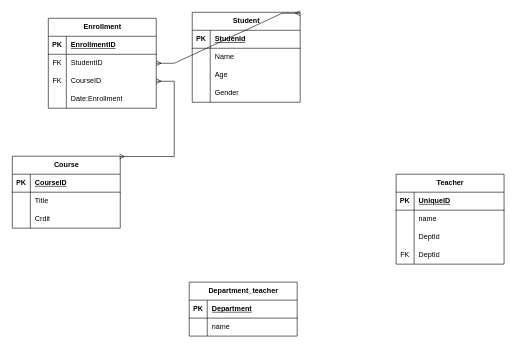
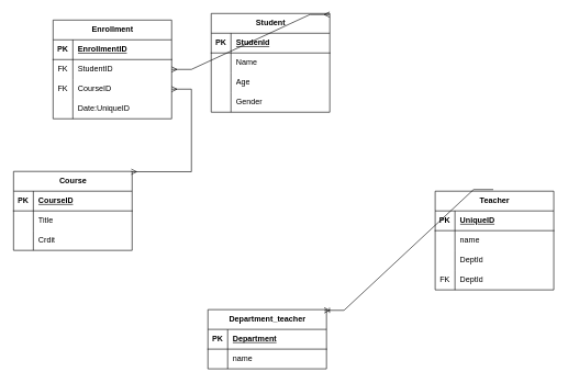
  <mxCell id="0" />
  <mxCell id="1" parent="0" />
  <mxCell id="2" value="Student" style="shape=table;startSize=30;container=1;collapsible=1;childLayout=tableLayout;fixedRows=1;rowLines=0;fontStyle=1;align=center;resizeLast=1;html=1;" vertex="1" parent="1"><mxGeometry x="320" y="20" width="180" height="150" as="geometry" /></mxCell>
  <mxCell id="3" value="" style="shape=tableRow;horizontal=0;startSize=0;swimlaneHead=0;swimlaneBody=0;fillColor=none;collapsible=0;dropTarget=0;points=[[0,0.5],[1,0.5]];portConstraint=eastwest;top=0;left=0;right=0;bottom=1;" vertex="1" parent="2"><mxGeometry y="30" width="180" height="30" as="geometry" /></mxCell>
  <mxCell id="4" value="PK" style="shape=partialRectangle;connectable=0;fillColor=none;top=0;left=0;bottom=0;right=0;fontStyle=1;overflow=hidden;whiteSpace=wrap;html=1;" vertex="1" parent="3"><mxGeometry width="30" height="30" as="geometry"><mxRectangle width="30" height="30" as="alternateBounds" /></mxGeometry></mxCell>
  <mxCell id="5" value="StudenId" style="shape=partialRectangle;connectable=0;fillColor=none;top=0;left=0;bottom=0;right=0;align=left;spacingLeft=6;fontStyle=5;overflow=hidden;whiteSpace=wrap;html=1;" vertex="1" parent="3"><mxGeometry x="30" width="150" height="30" as="geometry"><mxRectangle width="150" height="30" as="alternateBounds" /></mxGeometry></mxCell>
  <mxCell id="6" value="" style="shape=tableRow;horizontal=0;startSize=0;swimlaneHead=0;swimlaneBody=0;fillColor=none;collapsible=0;dropTarget=0;points=[[0,0.5],[1,0.5]];portConstraint=eastwest;top=0;left=0;right=0;bottom=0;" vertex="1" parent="2"><mxGeometry y="60" width="180" height="30" as="geometry" /></mxCell>
  <mxCell id="7" value="" style="shape=partialRectangle;connectable=0;fillColor=none;top=0;left=0;bottom=0;right=0;editable=1;overflow=hidden;whiteSpace=wrap;html=1;" vertex="1" parent="6"><mxGeometry width="30" height="30" as="geometry"><mxRectangle width="30" height="30" as="alternateBounds" /></mxGeometry></mxCell>
  <mxCell id="8" value="Name" style="shape=partialRectangle;connectable=0;fillColor=none;top=0;left=0;bottom=0;right=0;align=left;spacingLeft=6;overflow=hidden;whiteSpace=wrap;html=1;" vertex="1" parent="6"><mxGeometry x="30" width="150" height="30" as="geometry"><mxRectangle width="150" height="30" as="alternateBounds" /></mxGeometry></mxCell>
  <mxCell id="9" value="" style="shape=tableRow;horizontal=0;startSize=0;swimlaneHead=0;swimlaneBody=0;fillColor=none;collapsible=0;dropTarget=0;points=[[0,0.5],[1,0.5]];portConstraint=eastwest;top=0;left=0;right=0;bottom=0;" vertex="1" parent="2"><mxGeometry y="90" width="180" height="30" as="geometry" /></mxCell>
  <mxCell id="10" value="" style="shape=partialRectangle;connectable=0;fillColor=none;top=0;left=0;bottom=0;right=0;editable=1;overflow=hidden;whiteSpace=wrap;html=1;" vertex="1" parent="9"><mxGeometry width="30" height="30" as="geometry"><mxRectangle width="30" height="30" as="alternateBounds" /></mxGeometry></mxCell>
  <mxCell id="11" value="Age" style="shape=partialRectangle;connectable=0;fillColor=none;top=0;left=0;bottom=0;right=0;align=left;spacingLeft=6;overflow=hidden;whiteSpace=wrap;html=1;" vertex="1" parent="9"><mxGeometry x="30" width="150" height="30" as="geometry"><mxRectangle width="150" height="30" as="alternateBounds" /></mxGeometry></mxCell>
  <mxCell id="12" value="" style="shape=tableRow;horizontal=0;startSize=0;swimlaneHead=0;swimlaneBody=0;fillColor=none;collapsible=0;dropTarget=0;points=[[0,0.5],[1,0.5]];portConstraint=eastwest;top=0;left=0;right=0;bottom=0;" vertex="1" parent="2"><mxGeometry y="120" width="180" height="30" as="geometry" /></mxCell>
  <mxCell id="13" value="" style="shape=partialRectangle;connectable=0;fillColor=none;top=0;left=0;bottom=0;right=0;editable=1;overflow=hidden;whiteSpace=wrap;html=1;" vertex="1" parent="12"><mxGeometry width="30" height="30" as="geometry"><mxRectangle width="30" height="30" as="alternateBounds" /></mxGeometry></mxCell>
  <mxCell id="14" value="Gender" style="shape=partialRectangle;connectable=0;fillColor=none;top=0;left=0;bottom=0;right=0;align=left;spacingLeft=6;overflow=hidden;whiteSpace=wrap;html=1;" vertex="1" parent="12"><mxGeometry x="30" width="150" height="30" as="geometry"><mxRectangle width="150" height="30" as="alternateBounds" /></mxGeometry></mxCell>
  <mxCell id="15" value="Course" style="shape=table;startSize=30;container=1;collapsible=1;childLayout=tableLayout;fixedRows=1;rowLines=0;fontStyle=1;align=center;resizeLast=1;html=1;" vertex="1" parent="1"><mxGeometry x="20" y="260" width="180" height="120" as="geometry" /></mxCell>
  <mxCell id="16" value="" style="shape=tableRow;horizontal=0;startSize=0;swimlaneHead=0;swimlaneBody=0;fillColor=none;collapsible=0;dropTarget=0;points=[[0,0.5],[1,0.5]];portConstraint=eastwest;top=0;left=0;right=0;bottom=1;" vertex="1" parent="15"><mxGeometry y="30" width="180" height="30" as="geometry" /></mxCell>
  <mxCell id="17" value="PK" style="shape=partialRectangle;connectable=0;fillColor=none;top=0;left=0;bottom=0;right=0;fontStyle=1;overflow=hidden;whiteSpace=wrap;html=1;" vertex="1" parent="16"><mxGeometry width="30" height="30" as="geometry"><mxRectangle width="30" height="30" as="alternateBounds" /></mxGeometry></mxCell>
  <mxCell id="18" value="CourseID" style="shape=partialRectangle;connectable=0;fillColor=none;top=0;left=0;bottom=0;right=0;align=left;spacingLeft=6;fontStyle=5;overflow=hidden;whiteSpace=wrap;html=1;" vertex="1" parent="16"><mxGeometry x="30" width="150" height="30" as="geometry"><mxRectangle width="150" height="30" as="alternateBounds" /></mxGeometry></mxCell>
  <mxCell id="19" value="" style="shape=tableRow;horizontal=0;startSize=0;swimlaneHead=0;swimlaneBody=0;fillColor=none;collapsible=0;dropTarget=0;points=[[0,0.5],[1,0.5]];portConstraint=eastwest;top=0;left=0;right=0;bottom=0;" vertex="1" parent="15"><mxGeometry y="60" width="180" height="30" as="geometry" /></mxCell>
  <mxCell id="20" value="" style="shape=partialRectangle;connectable=0;fillColor=none;top=0;left=0;bottom=0;right=0;editable=1;overflow=hidden;whiteSpace=wrap;html=1;" vertex="1" parent="19"><mxGeometry width="30" height="30" as="geometry"><mxRectangle width="30" height="30" as="alternateBounds" /></mxGeometry></mxCell>
  <mxCell id="21" value="Title" style="shape=partialRectangle;connectable=0;fillColor=none;top=0;left=0;bottom=0;right=0;align=left;spacingLeft=6;overflow=hidden;whiteSpace=wrap;html=1;" vertex="1" parent="19"><mxGeometry x="30" width="150" height="30" as="geometry"><mxRectangle width="150" height="30" as="alternateBounds" /></mxGeometry></mxCell>
  <mxCell id="22" value="" style="shape=tableRow;horizontal=0;startSize=0;swimlaneHead=0;swimlaneBody=0;fillColor=none;collapsible=0;dropTarget=0;points=[[0,0.5],[1,0.5]];portConstraint=eastwest;top=0;left=0;right=0;bottom=0;" vertex="1" parent="15"><mxGeometry y="90" width="180" height="30" as="geometry" /></mxCell>
  <mxCell id="23" value="" style="shape=partialRectangle;connectable=0;fillColor=none;top=0;left=0;bottom=0;right=0;editable=1;overflow=hidden;whiteSpace=wrap;html=1;" vertex="1" parent="22"><mxGeometry width="30" height="30" as="geometry"><mxRectangle width="30" height="30" as="alternateBounds" /></mxGeometry></mxCell>
  <mxCell id="24" value="Crdit" style="shape=partialRectangle;connectable=0;fillColor=none;top=0;left=0;bottom=0;right=0;align=left;spacingLeft=6;overflow=hidden;whiteSpace=wrap;html=1;" vertex="1" parent="22"><mxGeometry x="30" width="150" height="30" as="geometry"><mxRectangle width="150" height="30" as="alternateBounds" /></mxGeometry></mxCell>
  <mxCell id="25" value="Teacher" style="shape=table;startSize=30;container=1;collapsible=1;childLayout=tableLayout;fixedRows=1;rowLines=0;fontStyle=1;align=center;resizeLast=1;html=1;" vertex="1" parent="1"><mxGeometry x="660" y="290" width="180" height="150" as="geometry" /></mxCell>
  <mxCell id="26" value="" style="shape=tableRow;horizontal=0;startSize=0;swimlaneHead=0;swimlaneBody=0;fillColor=none;collapsible=0;dropTarget=0;points=[[0,0.5],[1,0.5]];portConstraint=eastwest;top=0;left=0;right=0;bottom=1;" vertex="1" parent="25"><mxGeometry y="30" width="180" height="30" as="geometry" /></mxCell>
  <mxCell id="27" value="PK" style="shape=partialRectangle;connectable=0;fillColor=none;top=0;left=0;bottom=0;right=0;fontStyle=1;overflow=hidden;whiteSpace=wrap;html=1;" vertex="1" parent="26"><mxGeometry width="30" height="30" as="geometry"><mxRectangle width="30" height="30" as="alternateBounds" /></mxGeometry></mxCell>
  <mxCell id="28" value="UniqueID" style="shape=partialRectangle;connectable=0;fillColor=none;top=0;left=0;bottom=0;right=0;align=left;spacingLeft=6;fontStyle=5;overflow=hidden;whiteSpace=wrap;html=1;" vertex="1" parent="26"><mxGeometry x="30" width="150" height="30" as="geometry"><mxRectangle width="150" height="30" as="alternateBounds" /></mxGeometry></mxCell>
  <mxCell id="29" value="" style="shape=tableRow;horizontal=0;startSize=0;swimlaneHead=0;swimlaneBody=0;fillColor=none;collapsible=0;dropTarget=0;points=[[0,0.5],[1,0.5]];portConstraint=eastwest;top=0;left=0;right=0;bottom=0;" vertex="1" parent="25"><mxGeometry y="60" width="180" height="30" as="geometry" /></mxCell>
  <mxCell id="30" value="" style="shape=partialRectangle;connectable=0;fillColor=none;top=0;left=0;bottom=0;right=0;editable=1;overflow=hidden;whiteSpace=wrap;html=1;" vertex="1" parent="29"><mxGeometry width="30" height="30" as="geometry"><mxRectangle width="30" height="30" as="alternateBounds" /></mxGeometry></mxCell>
  <mxCell id="31" value="name" style="shape=partialRectangle;connectable=0;fillColor=none;top=0;left=0;bottom=0;right=0;align=left;spacingLeft=6;overflow=hidden;whiteSpace=wrap;html=1;" vertex="1" parent="29"><mxGeometry x="30" width="150" height="30" as="geometry"><mxRectangle width="150" height="30" as="alternateBounds" /></mxGeometry></mxCell>
  <mxCell id="32" value="" style="shape=tableRow;horizontal=0;startSize=0;swimlaneHead=0;swimlaneBody=0;fillColor=none;collapsible=0;dropTarget=0;points=[[0,0.5],[1,0.5]];portConstraint=eastwest;top=0;left=0;right=0;bottom=0;" vertex="1" parent="25"><mxGeometry y="90" width="180" height="30" as="geometry" /></mxCell>
  <mxCell id="33" value="" style="shape=partialRectangle;connectable=0;fillColor=none;top=0;left=0;bottom=0;right=0;editable=1;overflow=hidden;whiteSpace=wrap;html=1;" vertex="1" parent="32"><mxGeometry width="30" height="30" as="geometry"><mxRectangle width="30" height="30" as="alternateBounds" /></mxGeometry></mxCell>
  <mxCell id="34" value="DeptId" style="shape=partialRectangle;connectable=0;fillColor=none;top=0;left=0;bottom=0;right=0;align=left;spacingLeft=6;overflow=hidden;whiteSpace=wrap;html=1;" vertex="1" parent="32"><mxGeometry x="30" width="150" height="30" as="geometry"><mxRectangle width="150" height="30" as="alternateBounds" /></mxGeometry></mxCell>
  <mxCell id="35" value="" style="shape=tableRow;horizontal=0;startSize=0;swimlaneHead=0;swimlaneBody=0;fillColor=none;collapsible=0;dropTarget=0;points=[[0,0.5],[1,0.5]];portConstraint=eastwest;top=0;left=0;right=0;bottom=0;" vertex="1" parent="25"><mxGeometry y="120" width="180" height="30" as="geometry" /></mxCell>
  <mxCell id="36" value="FK" style="shape=partialRectangle;connectable=0;fillColor=none;top=0;left=0;bottom=0;right=0;editable=1;overflow=hidden;whiteSpace=wrap;html=1;" vertex="1" parent="35"><mxGeometry width="30" height="30" as="geometry"><mxRectangle width="30" height="30" as="alternateBounds" /></mxGeometry></mxCell>
  <mxCell id="37" value="DeptId" style="shape=partialRectangle;connectable=0;fillColor=none;top=0;left=0;bottom=0;right=0;align=left;spacingLeft=6;overflow=hidden;whiteSpace=wrap;html=1;" vertex="1" parent="35"><mxGeometry x="30" width="150" height="30" as="geometry"><mxRectangle width="150" height="30" as="alternateBounds" /></mxGeometry></mxCell>
  <mxCell id="38" value="Department_teacher" style="shape=table;startSize=30;container=1;collapsible=1;childLayout=tableLayout;fixedRows=1;rowLines=0;fontStyle=1;align=center;resizeLast=1;html=1;" vertex="1" parent="1"><mxGeometry x="315" y="470" width="180" height="90" as="geometry" /></mxCell>
  <mxCell id="39" value="" style="shape=tableRow;horizontal=0;startSize=0;swimlaneHead=0;swimlaneBody=0;fillColor=none;collapsible=0;dropTarget=0;points=[[0,0.5],[1,0.5]];portConstraint=eastwest;top=0;left=0;right=0;bottom=1;" vertex="1" parent="38"><mxGeometry y="30" width="180" height="30" as="geometry" /></mxCell>
  <mxCell id="40" value="PK" style="shape=partialRectangle;connectable=0;fillColor=none;top=0;left=0;bottom=0;right=0;fontStyle=1;overflow=hidden;whiteSpace=wrap;html=1;" vertex="1" parent="39"><mxGeometry width="30" height="30" as="geometry"><mxRectangle width="30" height="30" as="alternateBounds" /></mxGeometry></mxCell>
  <mxCell id="41" value="Department" style="shape=partialRectangle;connectable=0;fillColor=none;top=0;left=0;bottom=0;right=0;align=left;spacingLeft=6;fontStyle=5;overflow=hidden;whiteSpace=wrap;html=1;" vertex="1" parent="39"><mxGeometry x="30" width="150" height="30" as="geometry"><mxRectangle width="150" height="30" as="alternateBounds" /></mxGeometry></mxCell>
  <mxCell id="42" value="" style="shape=tableRow;horizontal=0;startSize=0;swimlaneHead=0;swimlaneBody=0;fillColor=none;collapsible=0;dropTarget=0;points=[[0,0.5],[1,0.5]];portConstraint=eastwest;top=0;left=0;right=0;bottom=0;" vertex="1" parent="38"><mxGeometry y="60" width="180" height="30" as="geometry" /></mxCell>
  <mxCell id="43" value="" style="shape=partialRectangle;connectable=0;fillColor=none;top=0;left=0;bottom=0;right=0;editable=1;overflow=hidden;whiteSpace=wrap;html=1;" vertex="1" parent="42"><mxGeometry width="30" height="30" as="geometry"><mxRectangle width="30" height="30" as="alternateBounds" /></mxGeometry></mxCell>
  <mxCell id="44" value="name" style="shape=partialRectangle;connectable=0;fillColor=none;top=0;left=0;bottom=0;right=0;align=left;spacingLeft=6;overflow=hidden;whiteSpace=wrap;html=1;" vertex="1" parent="42"><mxGeometry x="30" width="150" height="30" as="geometry"><mxRectangle width="150" height="30" as="alternateBounds" /></mxGeometry></mxCell>
+ <mxCell id="45" value="" style="edgeStyle=entityRelationEdgeStyle;fontSize=12;html=1;endArrow=ERoneToMany;rounded=0;entryX=0.981;entryY=0.012;entryDx=0;entryDy=0;entryPerimeter=0;exitX=0.49;exitY=-0.016;exitDx=0;exitDy=0;exitPerimeter=0;" edge="1" parent="1" source="25" target="38"><mxGeometry width="100" height="100" relative="1" as="geometry"><mxPoint x="315" y="380" as="sourcePoint" /><mxPoint x="310" y="500" as="targetPoint" /><Array as="points"><mxPoint x="235" y="520" /></Array></mxGeometry></mxCell>
  <mxCell id="46" value="Enrollment" style="shape=table;startSize=30;container=1;collapsible=1;childLayout=tableLayout;fixedRows=1;rowLines=0;fontStyle=1;align=center;resizeLast=1;html=1;" vertex="1" parent="1"><mxGeometry x="80" y="30" width="180" height="150" as="geometry" /></mxCell>
  <mxCell id="47" value="" style="shape=tableRow;horizontal=0;startSize=0;swimlaneHead=0;swimlaneBody=0;fillColor=none;collapsible=0;dropTarget=0;points=[[0,0.5],[1,0.5]];portConstraint=eastwest;top=0;left=0;right=0;bottom=1;" vertex="1" parent="46"><mxGeometry y="30" width="180" height="30" as="geometry" /></mxCell>
  <mxCell id="48" value="PK" style="shape=partialRectangle;connectable=0;fillColor=none;top=0;left=0;bottom=0;right=0;fontStyle=1;overflow=hidden;whiteSpace=wrap;html=1;" vertex="1" parent="47"><mxGeometry width="30" height="30" as="geometry"><mxRectangle width="30" height="30" as="alternateBounds" /></mxGeometry></mxCell>
  <mxCell id="49" value="EnrollmentID" style="shape=partialRectangle;connectable=0;fillColor=none;top=0;left=0;bottom=0;right=0;align=left;spacingLeft=6;fontStyle=5;overflow=hidden;whiteSpace=wrap;html=1;" vertex="1" parent="47"><mxGeometry x="30" width="150" height="30" as="geometry"><mxRectangle width="150" height="30" as="alternateBounds" /></mxGeometry></mxCell>
  <mxCell id="50" value="" style="shape=tableRow;horizontal=0;startSize=0;swimlaneHead=0;swimlaneBody=0;fillColor=none;collapsible=0;dropTarget=0;points=[[0,0.5],[1,0.5]];portConstraint=eastwest;top=0;left=0;right=0;bottom=0;" vertex="1" parent="46"><mxGeometry y="60" width="180" height="30" as="geometry" /></mxCell>
  <mxCell id="51" value="FK" style="shape=partialRectangle;connectable=0;fillColor=none;top=0;left=0;bottom=0;right=0;editable=1;overflow=hidden;whiteSpace=wrap;html=1;" vertex="1" parent="50"><mxGeometry width="30" height="30" as="geometry"><mxRectangle width="30" height="30" as="alternateBounds" /></mxGeometry></mxCell>
  <mxCell id="52" value="StudentID" style="shape=partialRectangle;connectable=0;fillColor=none;top=0;left=0;bottom=0;right=0;align=left;spacingLeft=6;overflow=hidden;whiteSpace=wrap;html=1;" vertex="1" parent="50"><mxGeometry x="30" width="150" height="30" as="geometry"><mxRectangle width="150" height="30" as="alternateBounds" /></mxGeometry></mxCell>
  <mxCell id="53" value="" style="shape=tableRow;horizontal=0;startSize=0;swimlaneHead=0;swimlaneBody=0;fillColor=none;collapsible=0;dropTarget=0;points=[[0,0.5],[1,0.5]];portConstraint=eastwest;top=0;left=0;right=0;bottom=0;" vertex="1" parent="46"><mxGeometry y="90" width="180" height="30" as="geometry" /></mxCell>
  <mxCell id="54" value="FK" style="shape=partialRectangle;connectable=0;fillColor=none;top=0;left=0;bottom=0;right=0;editable=1;overflow=hidden;whiteSpace=wrap;html=1;" vertex="1" parent="53"><mxGeometry width="30" height="30" as="geometry"><mxRectangle width="30" height="30" as="alternateBounds" /></mxGeometry></mxCell>
  <mxCell id="55" value="CourseID" style="shape=partialRectangle;connectable=0;fillColor=none;top=0;left=0;bottom=0;right=0;align=left;spacingLeft=6;overflow=hidden;whiteSpace=wrap;html=1;" vertex="1" parent="53"><mxGeometry x="30" width="150" height="30" as="geometry"><mxRectangle width="150" height="30" as="alternateBounds" /></mxGeometry></mxCell>
  <mxCell id="56" value="" style="shape=tableRow;horizontal=0;startSize=0;swimlaneHead=0;swimlaneBody=0;fillColor=none;collapsible=0;dropTarget=0;points=[[0,0.5],[1,0.5]];portConstraint=eastwest;top=0;left=0;right=0;bottom=0;" vertex="1" parent="46"><mxGeometry y="120" width="180" height="30" as="geometry" /></mxCell>
  <mxCell id="57" value="" style="shape=partialRectangle;connectable=0;fillColor=none;top=0;left=0;bottom=0;right=0;editable=1;overflow=hidden;whiteSpace=wrap;html=1;" vertex="1" parent="56"><mxGeometry width="30" height="30" as="geometry"><mxRectangle width="30" height="30" as="alternateBounds" /></mxGeometry></mxCell>
- <mxCell id="58" value="Date:Enrollment" style="shape=partialRectangle;connectable=0;fillColor=none;top=0;left=0;bottom=0;right=0;align=left;spacingLeft=6;overflow=hidden;whiteSpace=wrap;html=1;" vertex="1" parent="56"><mxGeometry x="30" width="150" height="30" as="geometry"><mxRectangle width="150" height="30" as="alternateBounds" /></mxGeometry></mxCell>
+ <mxCell id="58" value="Date:UniqueID" style="shape=partialRectangle;connectable=0;fillColor=none;top=0;left=0;bottom=0;right=0;align=left;spacingLeft=6;overflow=hidden;whiteSpace=wrap;html=1;" vertex="1" parent="56"><mxGeometry x="30" width="150" height="30" as="geometry"><mxRectangle width="150" height="30" as="alternateBounds" /></mxGeometry></mxCell>
  <mxCell id="59" value="" style="edgeStyle=entityRelationEdgeStyle;fontSize=12;html=1;endArrow=ERmany;startArrow=ERmany;rounded=0;exitX=0.993;exitY=0.004;exitDx=0;exitDy=0;exitPerimeter=0;" edge="1" parent="1" source="15" target="53"><mxGeometry width="100" height="100" relative="1" as="geometry"><mxPoint x="390" y="350" as="sourcePoint" /><mxPoint x="490" y="250" as="targetPoint" /><Array as="points"><mxPoint x="400" y="270" /></Array></mxGeometry></mxCell>
  <mxCell id="60" value="" style="edgeStyle=entityRelationEdgeStyle;fontSize=12;html=1;endArrow=ERmany;startArrow=ERmany;rounded=0;exitX=0.999;exitY=0.011;exitDx=0;exitDy=0;exitPerimeter=0;" edge="1" parent="1" source="2" target="50"><mxGeometry width="100" height="100" relative="1" as="geometry"><mxPoint x="350" y="315" as="sourcePoint" /><mxPoint x="411" y="190" as="targetPoint" /><Array as="points"><mxPoint x="420" y="170" /><mxPoint x="350" y="230" /><mxPoint x="310" y="210" /></Array></mxGeometry></mxCell>
